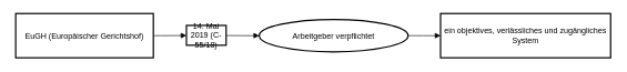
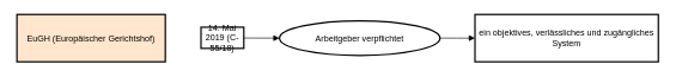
  <mxCell id="0" />
  <mxCell id="1" parent="0" />
  <mxCell id="2" value="Arbeitgeber verpflichtet" style="ellipse;whiteSpace=wrap;strokeWidth=2;" vertex="1" parent="1"><mxGeometry x="388" y="29" width="225" height="49" as="geometry" /></mxCell>
  <mxCell id="3" value="14. Mai 2019 (C-55/18)" style="whiteSpace=wrap;strokeWidth=2;" vertex="1" parent="1"><mxGeometry x="278" y="38" width="60" height="30" as="geometry" /></mxCell>
- <mxCell id="4" value="EuGH (Europäischer Gerichtshof)" style="whiteSpace=wrap;strokeWidth=2;" vertex="1" parent="1"><mxGeometry x="20" y="20" width="208" height="67" as="geometry" /></mxCell>
+ <mxCell id="4" value="EuGH (Europäischer Gerichtshof)" style="whiteSpace=wrap;strokeWidth=2;fillColor=#ffe6cc;" vertex="1" parent="1"><mxGeometry x="20" y="20" width="208" height="67" as="geometry" /></mxCell>
  <mxCell id="5" value="ein objektives, verlässliches und zugängliches System" style="whiteSpace=wrap;strokeWidth=2;" vertex="1" parent="1"><mxGeometry x="662" y="20" width="257" height="67" as="geometry" /></mxCell>
- <mxCell id="6" value="" style="curved=1;startArrow=none;endArrow=block;exitX=1;exitY=0.5;entryX=-0.01;entryY=0.51;" edge="1" parent="1" source="4" target="3"><mxGeometry relative="1" as="geometry"><Array as="points" /></mxGeometry></mxCell>
  <mxCell id="7" value="" style="curved=1;startArrow=none;endArrow=block;exitX=0.99;exitY=0.51;entryX=0;entryY=0.5;" edge="1" parent="1" source="3" target="2"><mxGeometry relative="1" as="geometry"><Array as="points" /></mxGeometry></mxCell>
  <mxCell id="8" value="" style="curved=1;startArrow=none;endArrow=block;exitX=1;exitY=0.5;entryX=0;entryY=0.5;" edge="1" parent="1" source="2" target="5"><mxGeometry relative="1" as="geometry"><Array as="points" /></mxGeometry></mxCell>
